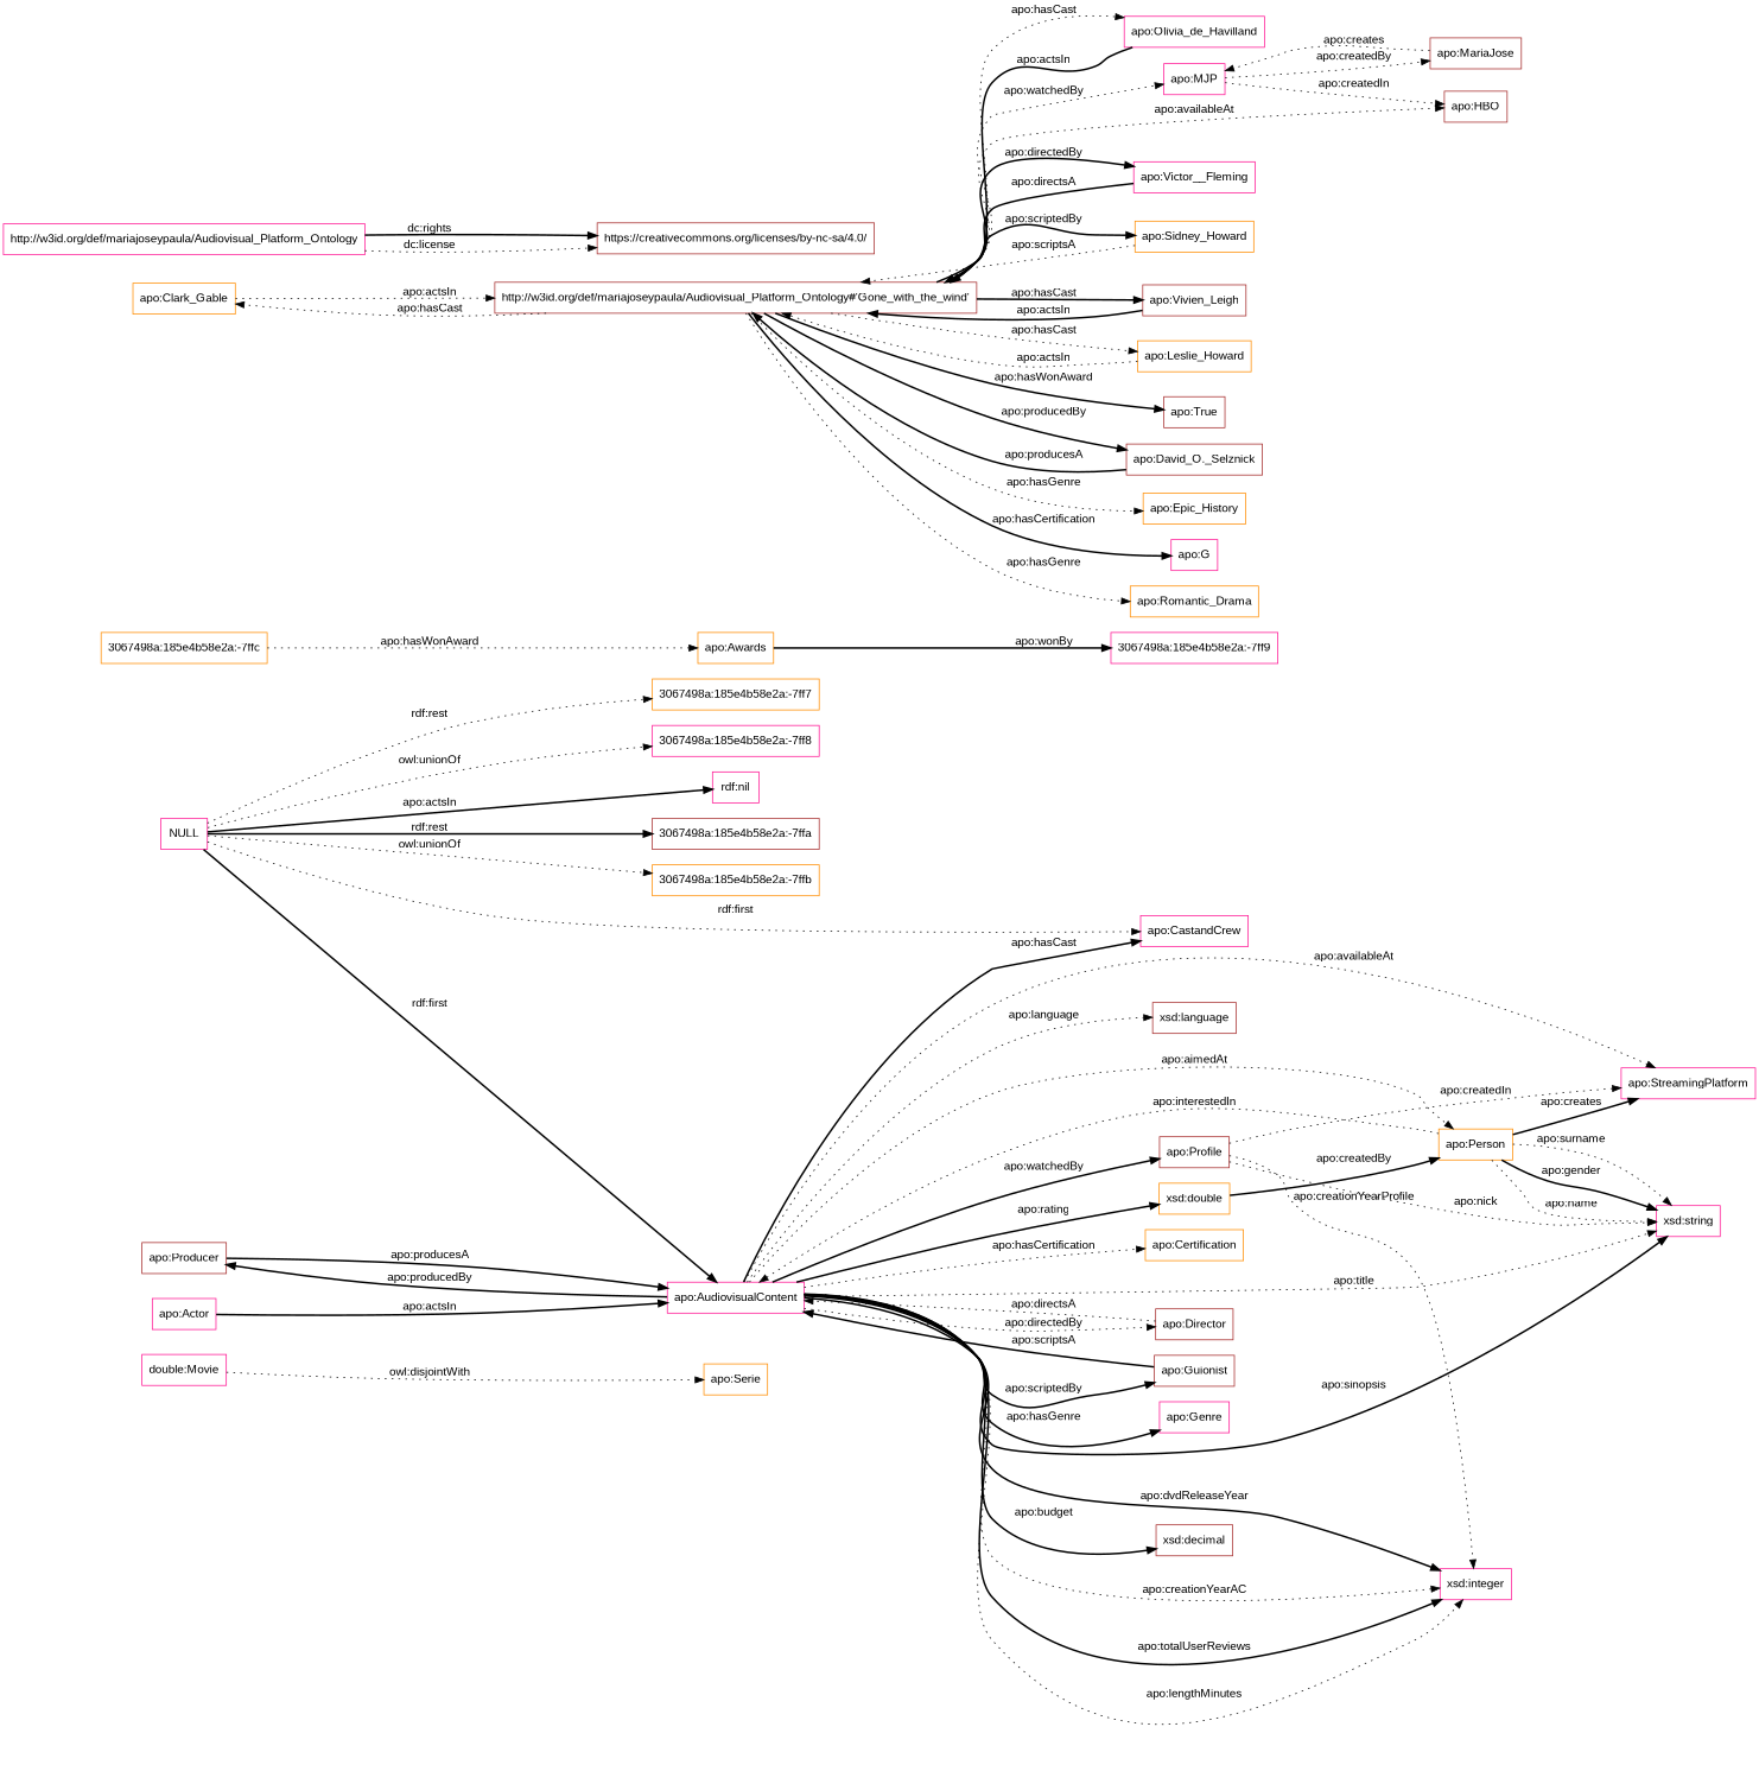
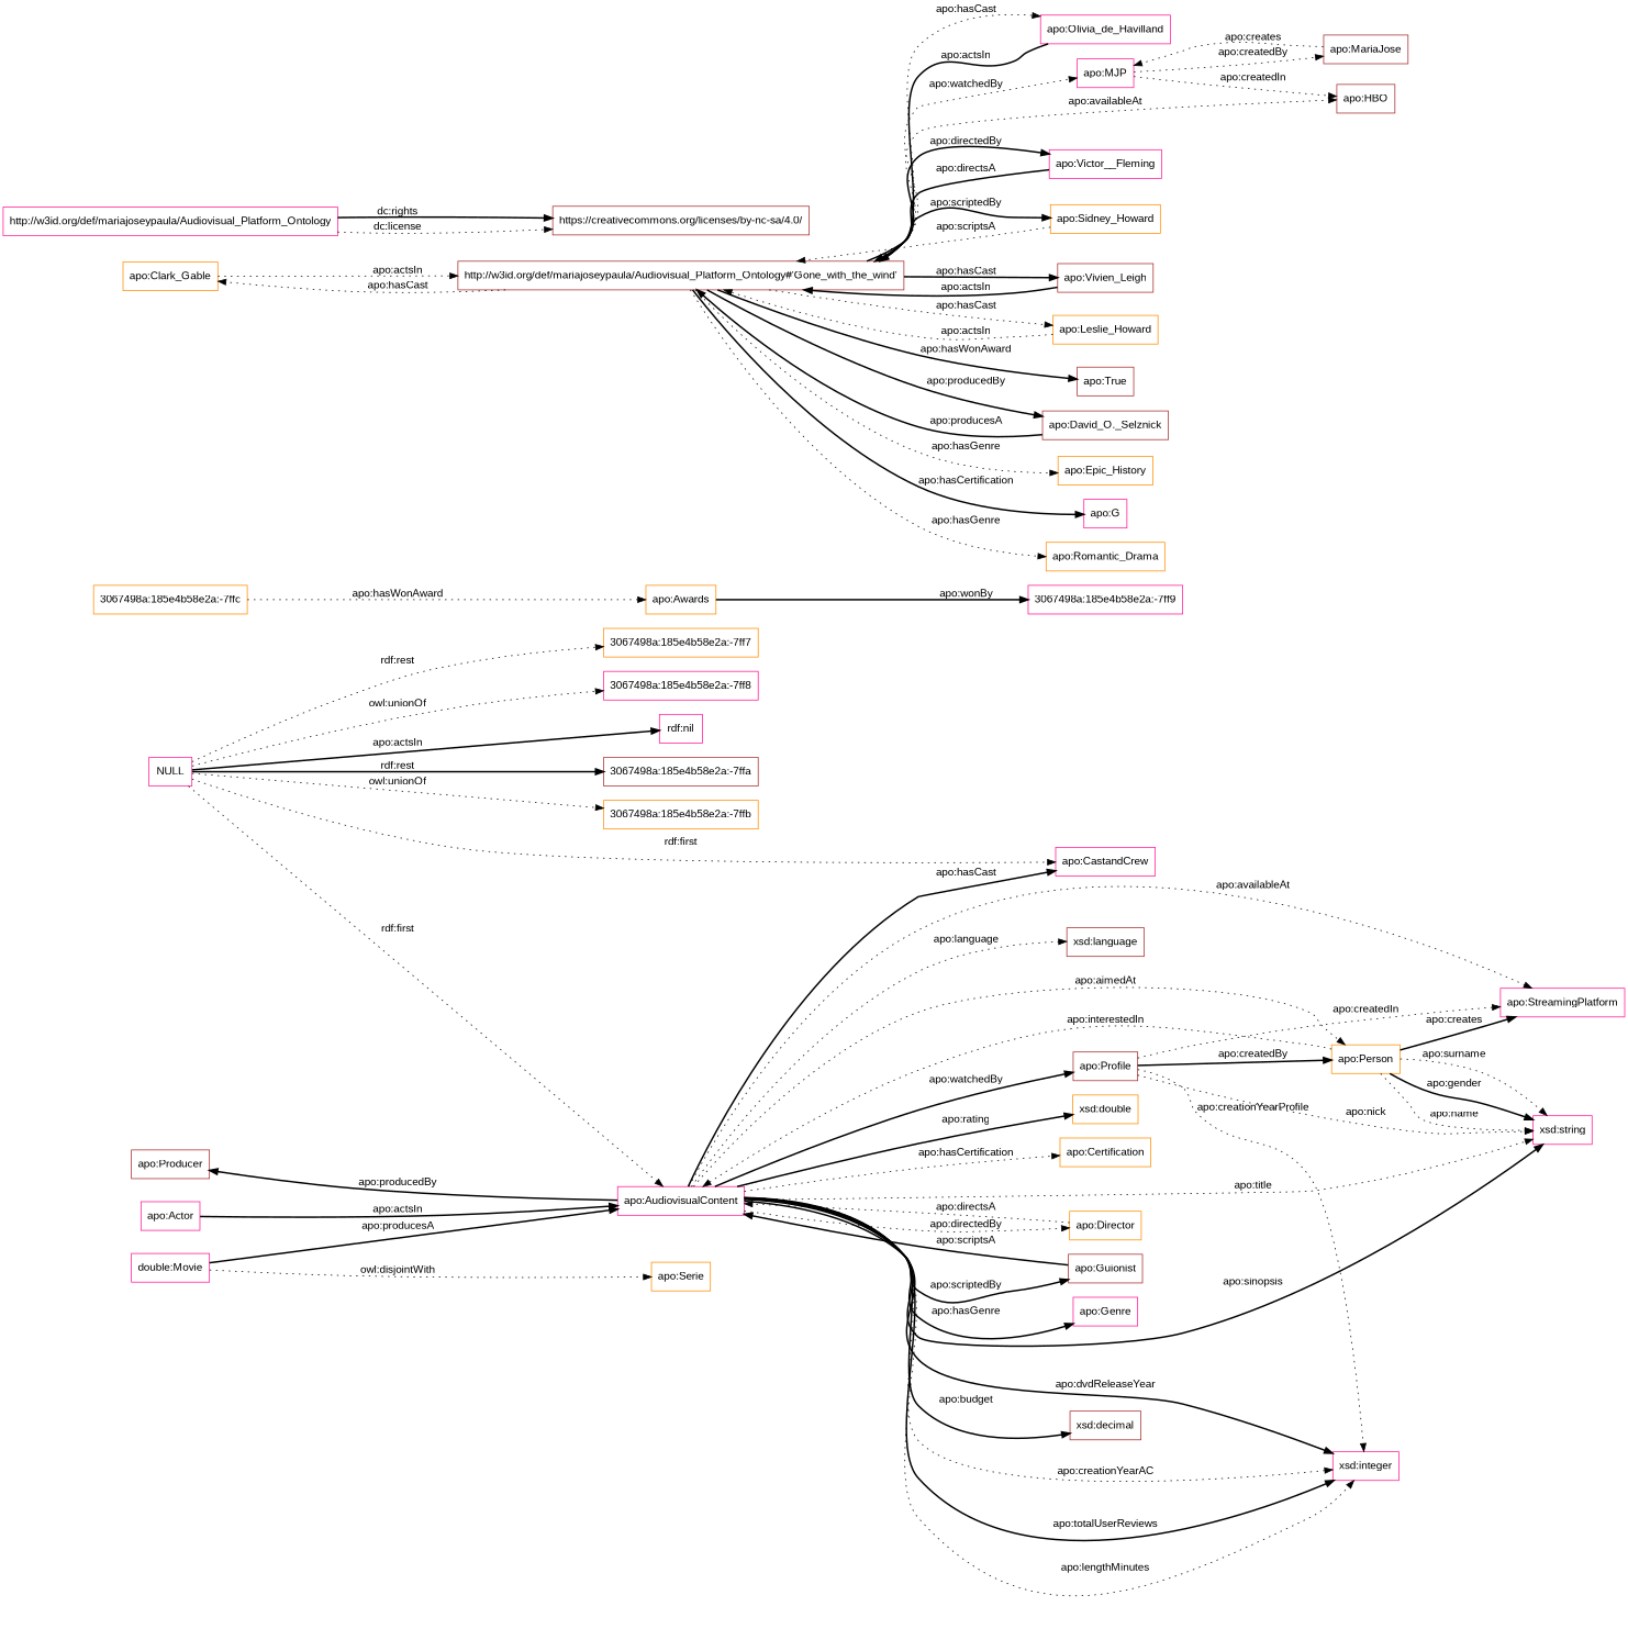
  digraph {
    fontname="Liberation Sans"
    rankdir=LR
    node [color=deeppink fontname="Liberation Sans" shape=rectangle]
    edge [fontname="Liberation Sans" style=dotted]
    "apo:Producer" [color=brown]
    "apo:AudiovisualContent"
    "apo:StreamingPlatform"
    "apo:Person" [color=darkorange]
    "apo:Certification" [color=darkorange]
    "apo:Profile" [color=brown]
-   "apo:Director" [color=brown]
+   "apo:Director" [color=darkorange]
    "apo:Guionist" [color=brown]
    "apo:CastandCrew"
    "apo:Genre"
    "xsd:string"
    "xsd:decimal" [color=brown]
    "xsd:integer"
    "xsd:language" [color=brown]
    "xsd:double" [color=darkorange]
    n16 [label="double:Movie"]
    "apo:Serie" [color=darkorange]
    "3067498a:185e4b58e2a:-7ffc" [color=darkorange]
    "apo:Awards" [color=darkorange]
    "3067498a:185e4b58e2a:-7ff9"
    "apo:Actor"
    "apo:Clark_Gable" [color=darkorange]
    "http://w3id.org/def/mariajoseypaula/Audiovisual_Platform_Ontology#'Gone_with_the_wind'" [color=brown]
    "apo:Olivia_de_Havilland"
    "apo:MJP"
    "apo:HBO" [color=brown]
    "apo:Victor__Fleming"
    "apo:Sidney_Howard" [color=darkorange]
    "apo:Vivien_Leigh" [color=brown]
    "apo:Leslie_Howard" [color=darkorange]
    "apo:True" [color=brown]
    "apo:David_O._Selznick" [color=brown]
    "apo:Epic_History" [color=darkorange]
    "apo:G"
    "apo:Romantic_Drama" [color=darkorange]
    "apo:MariaJose" [color=brown]
    "https://creativecommons.org/licenses/by-nc-sa/4.0/" [color=brown]
    "http://w3id.org/def/mariajoseypaula/Audiovisual_Platform_Ontology"
    NULL
    "3067498a:185e4b58e2a:-7ff7" [color=darkorange]
    "3067498a:185e4b58e2a:-7ff8"
    "rdf:nil"
    "3067498a:185e4b58e2a:-7ffa" [color=brown]
    "3067498a:185e4b58e2a:-7ffb" [color=darkorange]
-   "apo:Producer" -> "apo:AudiovisualContent" [label="apo:producesA" style=bold]
+   n16 -> "apo:AudiovisualContent" [label="apo:producesA" style=bold]
    "apo:AudiovisualContent" -> "apo:Producer" [label="apo:producedBy" style=bold]
    "apo:AudiovisualContent" -> "apo:StreamingPlatform" [label="apo:availableAt"]
    "apo:AudiovisualContent" -> "apo:Person" [label="apo:aimedAt"]
    "apo:AudiovisualContent" -> "apo:Certification" [label="apo:hasCertification"]
    "apo:AudiovisualContent" -> "apo:Profile" [label="apo:watchedBy" style=bold]
    "apo:AudiovisualContent" -> "apo:Director" [label="apo:directedBy"]
    "apo:AudiovisualContent" -> "apo:Guionist" [label="apo:scriptedBy" style=bold]
    "apo:AudiovisualContent" -> "apo:CastandCrew" [label="apo:hasCast" style=bold]
    "apo:AudiovisualContent" -> "apo:Genre" [label="apo:hasGenre" style=bold]
    "apo:AudiovisualContent" -> "xsd:string" [label="apo:title"]
    "apo:AudiovisualContent" -> "xsd:string" [label="apo:sinopsis" style=bold]
    "apo:AudiovisualContent" -> "xsd:decimal" [label="apo:budget" style=bold]
    "apo:AudiovisualContent" -> "xsd:integer" [label="apo:lengthMinutes"]
    "apo:AudiovisualContent" -> "xsd:integer" [label="apo:dvdReleaseYear" style=bold]
    "apo:AudiovisualContent" -> "xsd:integer" [label="apo:creationYearAC"]
    "apo:AudiovisualContent" -> "xsd:integer" [label="apo:totalUserReviews" style=bold]
    "apo:AudiovisualContent" -> "xsd:language" [label="apo:language"]
    "apo:AudiovisualContent" -> "xsd:double" [label="apo:rating" style=bold]
    "apo:Person" -> "apo:AudiovisualContent" [label="apo:interestedIn"]
    "apo:Person" -> "apo:StreamingPlatform" [label="apo:creates" style=bold]
    "apo:Person" -> "xsd:string" [label="apo:surname"]
    "apo:Person" -> "xsd:string" [label="apo:gender" style=bold]
    "apo:Person" -> "xsd:string" [label="apo:name"]
    "apo:Profile" -> "apo:StreamingPlatform" [label="apo:createdIn"]
-   "xsd:double" -> "apo:Person" [label="apo:createdBy" style=bold]
+   "apo:Profile" -> "apo:Person" [label="apo:createdBy" style=bold]
    "apo:Profile" -> "xsd:string" [label="apo:nick"]
    "apo:Profile" -> "xsd:integer" [label="apo:creationYearProfile"]
    "apo:Director" -> "apo:AudiovisualContent" [label="apo:directsA"]
    "apo:Guionist" -> "apo:AudiovisualContent" [label="apo:scriptsA" style=bold]
    n16 -> "apo:Serie" [label="owl:disjointWith"]
    "3067498a:185e4b58e2a:-7ffc" -> "apo:Awards" [label="apo:hasWonAward"]
    "apo:Awards" -> "3067498a:185e4b58e2a:-7ff9" [label="apo:wonBy" style=bold]
    "apo:Actor" -> "apo:AudiovisualContent" [label="apo:actsIn" style=bold]
    "apo:Clark_Gable" -> "http://w3id.org/def/mariajoseypaula/Audiovisual_Platform_Ontology#'Gone_with_the_wind'" [label="apo:actsIn"]
    "http://w3id.org/def/mariajoseypaula/Audiovisual_Platform_Ontology#'Gone_with_the_wind'" -> "apo:Clark_Gable" [label="apo:hasCast"]
    "http://w3id.org/def/mariajoseypaula/Audiovisual_Platform_Ontology#'Gone_with_the_wind'" -> "apo:Olivia_de_Havilland" [label="apo:hasCast"]
    "http://w3id.org/def/mariajoseypaula/Audiovisual_Platform_Ontology#'Gone_with_the_wind'" -> "apo:MJP" [label="apo:watchedBy"]
    "http://w3id.org/def/mariajoseypaula/Audiovisual_Platform_Ontology#'Gone_with_the_wind'" -> "apo:HBO" [label="apo:availableAt"]
    "http://w3id.org/def/mariajoseypaula/Audiovisual_Platform_Ontology#'Gone_with_the_wind'" -> "apo:Victor__Fleming" [label="apo:directedBy" style=bold]
    "http://w3id.org/def/mariajoseypaula/Audiovisual_Platform_Ontology#'Gone_with_the_wind'" -> "apo:Sidney_Howard" [label="apo:scriptedBy" style=bold]
    "http://w3id.org/def/mariajoseypaula/Audiovisual_Platform_Ontology#'Gone_with_the_wind'" -> "apo:Vivien_Leigh" [label="apo:hasCast" style=bold]
    "http://w3id.org/def/mariajoseypaula/Audiovisual_Platform_Ontology#'Gone_with_the_wind'" -> "apo:Leslie_Howard" [label="apo:hasCast"]
    "http://w3id.org/def/mariajoseypaula/Audiovisual_Platform_Ontology#'Gone_with_the_wind'" -> "apo:True" [label="apo:hasWonAward" style=bold]
    "http://w3id.org/def/mariajoseypaula/Audiovisual_Platform_Ontology#'Gone_with_the_wind'" -> "apo:David_O._Selznick" [label="apo:producedBy" style=bold]
    "http://w3id.org/def/mariajoseypaula/Audiovisual_Platform_Ontology#'Gone_with_the_wind'" -> "apo:Epic_History" [label="apo:hasGenre"]
    "http://w3id.org/def/mariajoseypaula/Audiovisual_Platform_Ontology#'Gone_with_the_wind'" -> "apo:G" [label="apo:hasCertification" style=bold]
    "http://w3id.org/def/mariajoseypaula/Audiovisual_Platform_Ontology#'Gone_with_the_wind'" -> "apo:Romantic_Drama" [label="apo:hasGenre"]
    "apo:Olivia_de_Havilland" -> "http://w3id.org/def/mariajoseypaula/Audiovisual_Platform_Ontology#'Gone_with_the_wind'" [label="apo:actsIn" style=bold]
    "apo:MJP" -> "apo:HBO" [label="apo:createdIn"]
    "apo:MJP" -> "apo:MariaJose" [label="apo:createdBy"]
    "apo:Victor__Fleming" -> "http://w3id.org/def/mariajoseypaula/Audiovisual_Platform_Ontology#'Gone_with_the_wind'" [label="apo:directsA" style=bold]
    "apo:Sidney_Howard" -> "http://w3id.org/def/mariajoseypaula/Audiovisual_Platform_Ontology#'Gone_with_the_wind'" [label="apo:scriptsA"]
    "apo:Vivien_Leigh" -> "http://w3id.org/def/mariajoseypaula/Audiovisual_Platform_Ontology#'Gone_with_the_wind'" [label="apo:actsIn" style=bold]
    "apo:Leslie_Howard" -> "http://w3id.org/def/mariajoseypaula/Audiovisual_Platform_Ontology#'Gone_with_the_wind'" [label="apo:actsIn"]
    "apo:David_O._Selznick" -> "http://w3id.org/def/mariajoseypaula/Audiovisual_Platform_Ontology#'Gone_with_the_wind'" [label="apo:producesA" style=bold]
    "apo:MariaJose" -> "apo:MJP" [label="apo:creates"]
    "http://w3id.org/def/mariajoseypaula/Audiovisual_Platform_Ontology" -> "https://creativecommons.org/licenses/by-nc-sa/4.0/" [label="dc:rights" style=bold]
    "http://w3id.org/def/mariajoseypaula/Audiovisual_Platform_Ontology" -> "https://creativecommons.org/licenses/by-nc-sa/4.0/" [label="dc:license"]
-   NULL -> "apo:AudiovisualContent" [label="rdf:first" style=bold]
+   NULL -> "apo:AudiovisualContent" [label="rdf:first"]
    NULL -> "apo:CastandCrew" [label="rdf:first"]
    NULL -> "3067498a:185e4b58e2a:-7ff7" [label="rdf:rest"]
    NULL -> "3067498a:185e4b58e2a:-7ff8" [label="owl:unionOf"]
    NULL -> "rdf:nil" [label="apo:actsIn" style=bold]
    NULL -> "3067498a:185e4b58e2a:-7ffa" [label="rdf:rest" style=bold]
    NULL -> "3067498a:185e4b58e2a:-7ffb" [label="owl:unionOf"]
  }
